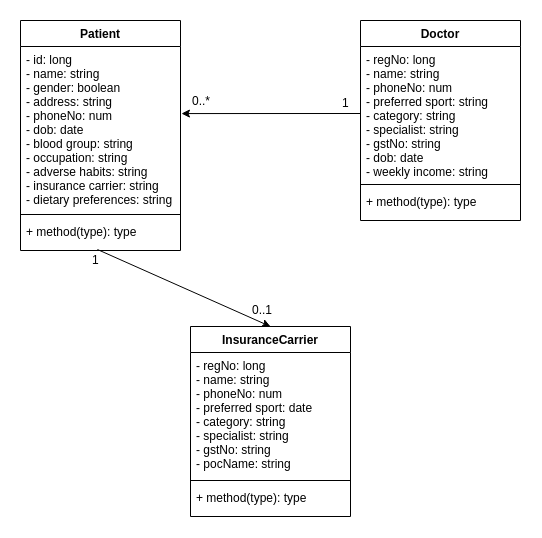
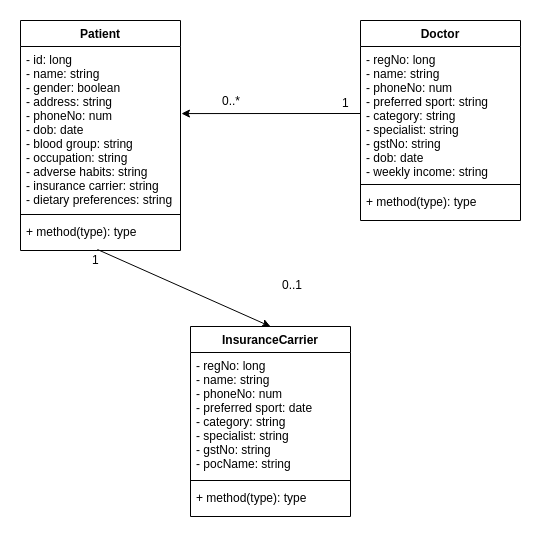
  <mxCell id="0" />
  <mxCell id="1" parent="0" />
  <mxCell id="2" value="Patient" style="swimlane;fontStyle=1;align=center;verticalAlign=top;childLayout=stackLayout;horizontal=1;startSize=26;horizontalStack=0;resizeParent=1;resizeParentMax=0;resizeLast=0;collapsible=1;marginBottom=0;fillColor=none;" vertex="1" parent="1"><mxGeometry x="20" y="20" width="160" height="230" as="geometry" /></mxCell>
  <mxCell id="3" value="- id: long&#10;- name: string&#10;- gender: boolean&#10;- address: string&#10;- phoneNo: num&#10;- dob: date&#10;- blood group: string&#10;- occupation: string&#10;- adverse habits: string&#10;- insurance carrier: string&#10;- dietary preferences: string&#10;" style="text;strokeColor=none;fillColor=none;align=left;verticalAlign=top;spacingLeft=4;spacingRight=4;overflow=hidden;rotatable=0;points=[[0,0.5],[1,0.5]];portConstraint=eastwest;" vertex="1" parent="2"><mxGeometry y="26" width="160" height="164" as="geometry" /></mxCell>
  <mxCell id="4" value="" style="line;strokeWidth=1;fillColor=none;align=left;verticalAlign=middle;spacingTop=-1;spacingLeft=3;spacingRight=3;rotatable=0;labelPosition=right;points=[];portConstraint=eastwest;" vertex="1" parent="2"><mxGeometry y="190" width="160" height="8" as="geometry" /></mxCell>
  <mxCell id="5" value="+ method(type): type" style="text;strokeColor=none;fillColor=none;align=left;verticalAlign=top;spacingLeft=4;spacingRight=4;overflow=hidden;rotatable=0;points=[[0,0.5],[1,0.5]];portConstraint=eastwest;" vertex="1" parent="2"><mxGeometry y="198" width="160" height="32" as="geometry" /></mxCell>
  <mxCell id="6" value="Doctor" style="swimlane;fontStyle=1;align=center;verticalAlign=top;childLayout=stackLayout;horizontal=1;startSize=26;horizontalStack=0;resizeParent=1;resizeParentMax=0;resizeLast=0;collapsible=1;marginBottom=0;fillColor=none;" vertex="1" parent="1"><mxGeometry x="360" y="20" width="160" height="200" as="geometry" /></mxCell>
  <mxCell id="7" value="- regNo: long&#10;- name: string&#10;- phoneNo: num&#10;- preferred sport: string&#10;- category: string&#10;- specialist: string&#10;- gstNo: string&#10;- dob: date&#10;- weekly income: string&#10;" style="text;strokeColor=none;fillColor=none;align=left;verticalAlign=top;spacingLeft=4;spacingRight=4;overflow=hidden;rotatable=0;points=[[0,0.5],[1,0.5]];portConstraint=eastwest;" vertex="1" parent="6"><mxGeometry y="26" width="160" height="134" as="geometry" /></mxCell>
  <mxCell id="8" value="" style="line;strokeWidth=1;fillColor=none;align=left;verticalAlign=middle;spacingTop=-1;spacingLeft=3;spacingRight=3;rotatable=0;labelPosition=right;points=[];portConstraint=eastwest;" vertex="1" parent="6"><mxGeometry y="160" width="160" height="8" as="geometry" /></mxCell>
  <mxCell id="9" value="+ method(type): type" style="text;strokeColor=none;fillColor=none;align=left;verticalAlign=top;spacingLeft=4;spacingRight=4;overflow=hidden;rotatable=0;points=[[0,0.5],[1,0.5]];portConstraint=eastwest;" vertex="1" parent="6"><mxGeometry y="168" width="160" height="32" as="geometry" /></mxCell>
  <mxCell id="10" value="InsuranceCarrier" style="swimlane;fontStyle=1;align=center;verticalAlign=top;childLayout=stackLayout;horizontal=1;startSize=26;horizontalStack=0;resizeParent=1;resizeParentMax=0;resizeLast=0;collapsible=1;marginBottom=0;fillColor=none;" vertex="1" parent="1"><mxGeometry x="190" y="326" width="160" height="190" as="geometry" /></mxCell>
  <mxCell id="11" value="- regNo: long&#10;- name: string&#10;- phoneNo: num&#10;- preferred sport: date&#10;- category: string&#10;- specialist: string&#10;- gstNo: string&#10;- pocName: string&#10;" style="text;strokeColor=none;fillColor=none;align=left;verticalAlign=top;spacingLeft=4;spacingRight=4;overflow=hidden;rotatable=0;points=[[0,0.5],[1,0.5]];portConstraint=eastwest;" vertex="1" parent="10"><mxGeometry y="26" width="160" height="124" as="geometry" /></mxCell>
  <mxCell id="12" value="" style="line;strokeWidth=1;fillColor=none;align=left;verticalAlign=middle;spacingTop=-1;spacingLeft=3;spacingRight=3;rotatable=0;labelPosition=right;points=[];portConstraint=eastwest;" vertex="1" parent="10"><mxGeometry y="150" width="160" height="8" as="geometry" /></mxCell>
  <mxCell id="13" value="+ method(type): type" style="text;strokeColor=none;fillColor=none;align=left;verticalAlign=top;spacingLeft=4;spacingRight=4;overflow=hidden;rotatable=0;points=[[0,0.5],[1,0.5]];portConstraint=eastwest;" vertex="1" parent="10"><mxGeometry y="158" width="160" height="32" as="geometry" /></mxCell>
  <mxCell id="14" value="" style="endArrow=classic;html=1;entryX=1.006;entryY=0.409;entryDx=0;entryDy=0;entryPerimeter=0;exitX=0;exitY=0.5;exitDx=0;exitDy=0;" edge="1" parent="1" source="7" target="3"><mxGeometry width="50" height="50" relative="1" as="geometry"><mxPoint x="250" y="234" as="sourcePoint" /><mxPoint x="300" y="184" as="targetPoint" /></mxGeometry></mxCell>
  <mxCell id="15" value="" style="endArrow=classic;html=1;entryX=0.5;entryY=0;entryDx=0;entryDy=0;exitX=0.481;exitY=0.969;exitDx=0;exitDy=0;exitPerimeter=0;" edge="1" parent="1" source="5" target="10"><mxGeometry width="50" height="50" relative="1" as="geometry"><mxPoint x="190" y="300" as="sourcePoint" /><mxPoint x="240" y="250" as="targetPoint" /></mxGeometry></mxCell>
- <mxCell id="16" value="0..*" style="text;html=1;resizable=0;points=[];autosize=1;align=left;verticalAlign=top;spacingTop=-4;" vertex="1" parent="1"><mxGeometry x="190" y="91" width="30" height="20" as="geometry" /></mxCell>
+ <mxCell id="16" value="0..*" style="text;html=1;resizable=0;points=[];autosize=1;align=left;verticalAlign=top;spacingTop=-4;" vertex="1" parent="1"><mxGeometry x="220" y="91" width="30" height="20" as="geometry" /></mxCell>
  <mxCell id="17" value="1" style="text;html=1;resizable=0;points=[];autosize=1;align=left;verticalAlign=top;spacingTop=-4;" vertex="1" parent="1"><mxGeometry x="340" y="93" width="20" height="20" as="geometry" /></mxCell>
  <mxCell id="18" value="1" style="text;html=1;resizable=0;points=[];autosize=1;align=left;verticalAlign=top;spacingTop=-4;" vertex="1" parent="1"><mxGeometry x="90" y="250" width="20" height="20" as="geometry" /></mxCell>
- <mxCell id="19" value="0..1" style="text;html=1;resizable=0;points=[];autosize=1;align=left;verticalAlign=top;spacingTop=-4;" vertex="1" parent="1"><mxGeometry x="250" y="300" width="40" height="20" as="geometry" /></mxCell>
+ <mxCell id="19" value="0..1" style="text;html=1;resizable=0;points=[];autosize=1;align=left;verticalAlign=top;spacingTop=-4;" vertex="1" parent="1"><mxGeometry x="280" y="275" width="40" height="20" as="geometry" /></mxCell>
